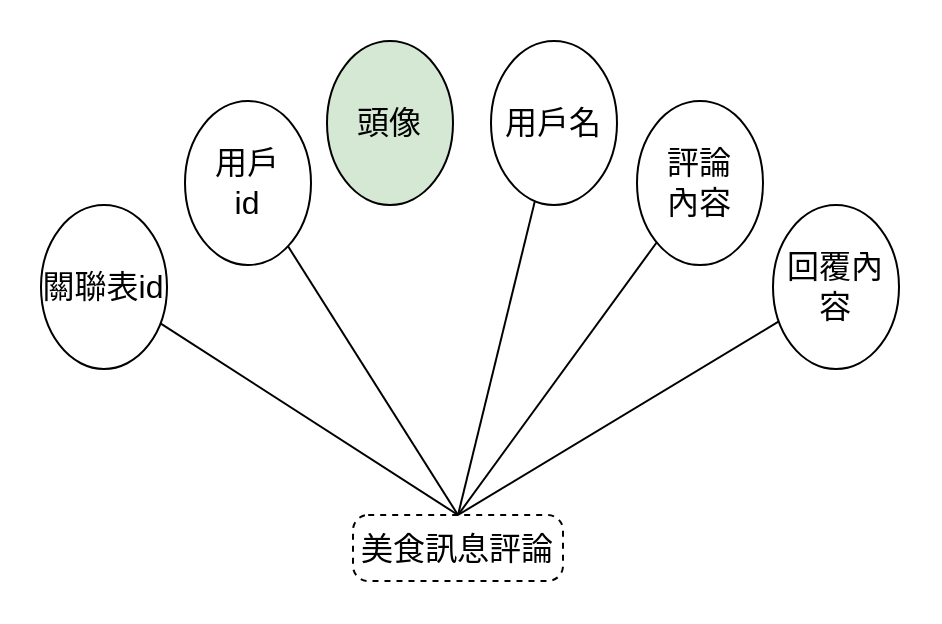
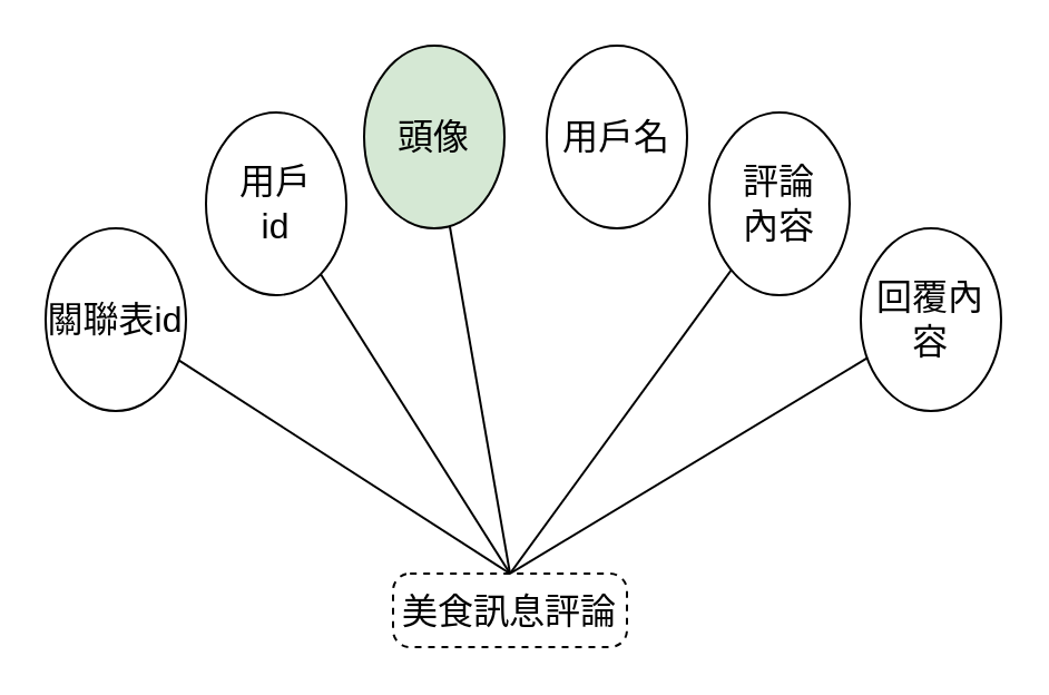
  <mxCell id="0" />
  <mxCell id="1" parent="0" />
  <mxCell id="2" value="美食訊息評論" style="rounded=1;whiteSpace=wrap;html=1;fontSize=16;arcSize=23;dashed=1;" parent="1" vertex="1"><mxGeometry x="176" y="257" width="105" height="33" as="geometry" /></mxCell>
  <mxCell id="3" value="頭像" style="ellipse;whiteSpace=wrap;html=1;fontSize=16;rotation=0;direction=north;fillColor=#d5e8d4;" parent="1" vertex="1"><mxGeometry x="163" y="20" width="63" height="82" as="geometry" /></mxCell>
  <mxCell id="4" value="用戶&lt;br style=&quot;border-color: var(--border-color);&quot;&gt;id" style="ellipse;whiteSpace=wrap;html=1;fontSize=16;rotation=0;direction=north;" parent="1" vertex="1"><mxGeometry x="92" y="50" width="63" height="82" as="geometry" /></mxCell>
  <mxCell id="5" value="關聯表id" style="ellipse;whiteSpace=wrap;html=1;fontSize=16;rotation=0;direction=north;" parent="1" vertex="1"><mxGeometry x="20" y="102" width="63" height="82" as="geometry" /></mxCell>
  <mxCell id="6" value="評論&lt;br style=&quot;border-color: var(--border-color);&quot;&gt;內容" style="ellipse;whiteSpace=wrap;html=1;fontSize=16;rotation=0;direction=north;" parent="1" vertex="1"><mxGeometry x="318" y="50" width="63" height="82" as="geometry" /></mxCell>
  <mxCell id="7" value="回覆內容" style="ellipse;whiteSpace=wrap;html=1;fontSize=16;rotation=0;direction=north;" parent="1" vertex="1"><mxGeometry x="386" y="102" width="63" height="82" as="geometry" /></mxCell>
  <mxCell id="8" value="" style="endArrow=none;html=1;rounded=0;fontSize=12;startSize=8;endSize=8;curved=1;entryX=0.5;entryY=0;entryDx=0;entryDy=0;" parent="1" source="5" target="2" edge="1"><mxGeometry width="50" height="50" relative="1" as="geometry"><mxPoint x="161" y="211" as="sourcePoint" /><mxPoint x="207" y="161" as="targetPoint" /></mxGeometry></mxCell>
  <mxCell id="9" value="" style="endArrow=none;html=1;rounded=0;fontSize=12;startSize=8;endSize=8;curved=1;entryX=0.5;entryY=0;entryDx=0;entryDy=0;" parent="1" source="4" target="2" edge="1"><mxGeometry width="50" height="50" relative="1" as="geometry"><mxPoint x="161" y="211" as="sourcePoint" /><mxPoint x="211" y="161" as="targetPoint" /></mxGeometry></mxCell>
- <mxCell id="11" value="" style="endArrow=none;html=1;rounded=0;fontSize=12;startSize=8;endSize=8;curved=1;exitX=0.5;exitY=0;exitDx=0;exitDy=0;" parent="1" source="2" target="14" edge="1"><mxGeometry width="50" height="50" relative="1" as="geometry"><mxPoint x="161" y="211" as="sourcePoint" /><mxPoint x="269.941" y="76.53" as="targetPoint" /></mxGeometry></mxCell>
+ <mxCell id="10" value="" style="endArrow=none;html=1;rounded=0;fontSize=12;startSize=8;endSize=8;curved=1;exitX=0.5;exitY=0;exitDx=0;exitDy=0;" parent="1" source="2" target="3" edge="1"><mxGeometry width="50" height="50" relative="1" as="geometry"><mxPoint x="161" y="211" as="sourcePoint" /><mxPoint x="211" y="161" as="targetPoint" /></mxGeometry></mxCell>
  <mxCell id="12" value="" style="endArrow=none;html=1;rounded=0;fontSize=12;startSize=8;endSize=8;curved=1;exitX=0.5;exitY=0;exitDx=0;exitDy=0;" parent="1" source="2" target="6" edge="1"><mxGeometry width="50" height="50" relative="1" as="geometry"><mxPoint x="161" y="211" as="sourcePoint" /><mxPoint x="211" y="161" as="targetPoint" /></mxGeometry></mxCell>
  <mxCell id="13" value="" style="endArrow=none;html=1;rounded=0;fontSize=12;startSize=8;endSize=8;curved=1;exitX=0.5;exitY=0;exitDx=0;exitDy=0;" parent="1" source="2" target="7" edge="1"><mxGeometry width="50" height="50" relative="1" as="geometry"><mxPoint x="161" y="211" as="sourcePoint" /><mxPoint x="211" y="161" as="targetPoint" /></mxGeometry></mxCell>
  <mxCell id="14" value="用戶名" style="ellipse;whiteSpace=wrap;html=1;fontSize=16;rotation=0;direction=north;" vertex="1" parent="1"><mxGeometry x="245" y="20" width="63" height="82" as="geometry" /></mxCell>
